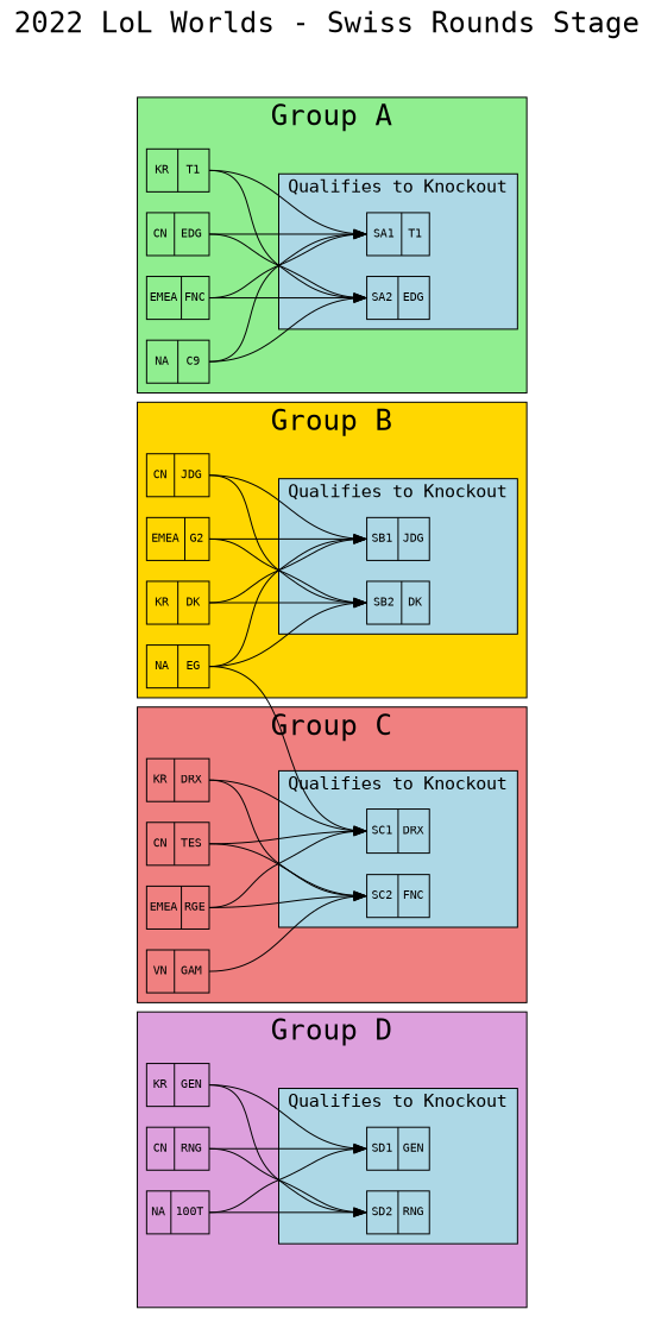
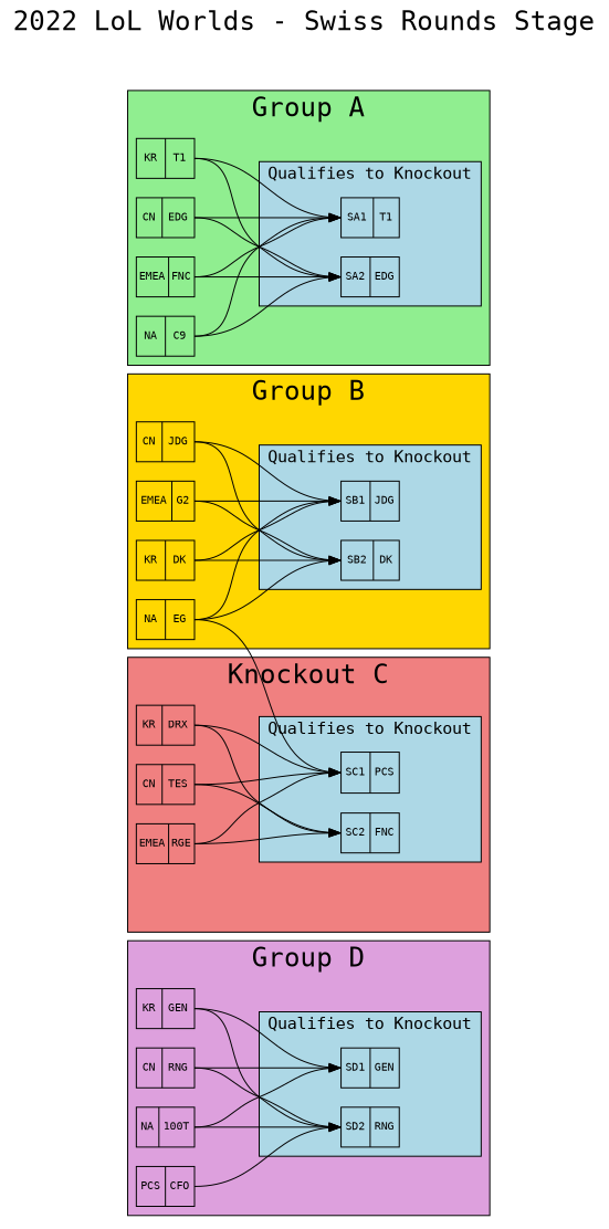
  digraph {
    fontname="DejaVu Sans Mono"
    fontsize=25
    label="2022 LoL Worlds - Swiss Rounds Stage"
    labelloc=t
    rankdir=LR
    node [fixedsize=True fontname="DejaVu Sans Mono" fontsize=10 shape=record style=solid]
    edge [fontname="DejaVu Sans Mono" headport=w style=solid tailport=e]
    n1 [label="{SD1|GEN}"]
    n2 [label="{SD2|RNG}"]
    n3 [label="{KR|GEN}"]
    n4 [label="{CN|RNG}"]
+   n5 [label="{PCS|CFO}"]
    n6 [label="{NA|100T}"]
    n7 [label="{SB1|JDG}"]
    n8 [label="{SB2|DK}"]
    n9 [label="{KR|DK}"]
    n10 [label="{CN|JDG}"]
    n11 [label="{EMEA|G2}"]
    n12 [label="{NA|EG}"]
-   n13 [label="{SC1|DRX}"]
+   n13 [label="{SC1|PCS}"]
    n14 [label="{SC2|FNC}"]
    n15 [label="{KR|DRX}"]
    n16 [label="{CN|TES}"]
    n17 [label="{EMEA|RGE}"]
-   n18 [label="{VN|GAM}"]
    n19 [label="{SA1|T1}"]
    n20 [label="{SA2|EDG}"]
    n21 [label="{KR|T1}"]
    n22 [label="{CN|EDG}"]
    n23 [label="{EMEA|FNC}"]
    n24 [label="{NA|C9}"]
    subgraph cluster_1 {
      bgcolor=plum
      label="Group D"
      n3
      n4
+     n5
      n6
      subgraph cluster_2 {
        bgcolor=lightblue
        fontsize=15
        label="Qualifies to Knockout"
        n1
        n2
      }
    }
    subgraph cluster_3 {
      bgcolor=gold
      label="Group B"
      n9
      n10
      n11
      n12
      subgraph cluster_4 {
        bgcolor=lightblue
        fontsize=15
        label="Qualifies to Knockout"
        n7
        n8
      }
    }
    subgraph cluster_5 {
      bgcolor=lightcoral
-     label="Group C"
+     label="Knockout C"
      n15
      n16
      n17
-     n18
      subgraph cluster_6 {
        bgcolor=lightblue
        fontsize=15
        label="Qualifies to Knockout"
        n13
        n14
      }
    }
    subgraph cluster_7 {
      bgcolor=lightgreen
      label="Group A"
      n21
      n22
      n23
      n24
      subgraph cluster_8 {
        bgcolor=lightblue
        fontsize=15
        label="Qualifies to Knockout"
        n19
        n20
      }
    }
    n3 -> n1
    n3 -> n2
    n4 -> n1
    n4 -> n2
+   n5 -> n2
    n6 -> n1
    n6 -> n2
    n9 -> n7
    n9 -> n8
    n10 -> n7
    n10 -> n8
    n11 -> n7
    n11 -> n8
    n12 -> n7
    n12 -> n8
    n12 -> n13
    n15 -> n13
    n15 -> n14
    n16 -> n13
    n16 -> n14
    n17 -> n13
    n17 -> n14
-   n18 -> n14
    n21 -> n19
    n21 -> n20
    n22 -> n19
    n22 -> n20
    n23 -> n19
    n23 -> n20
    n24 -> n19
    n24 -> n20
  }
